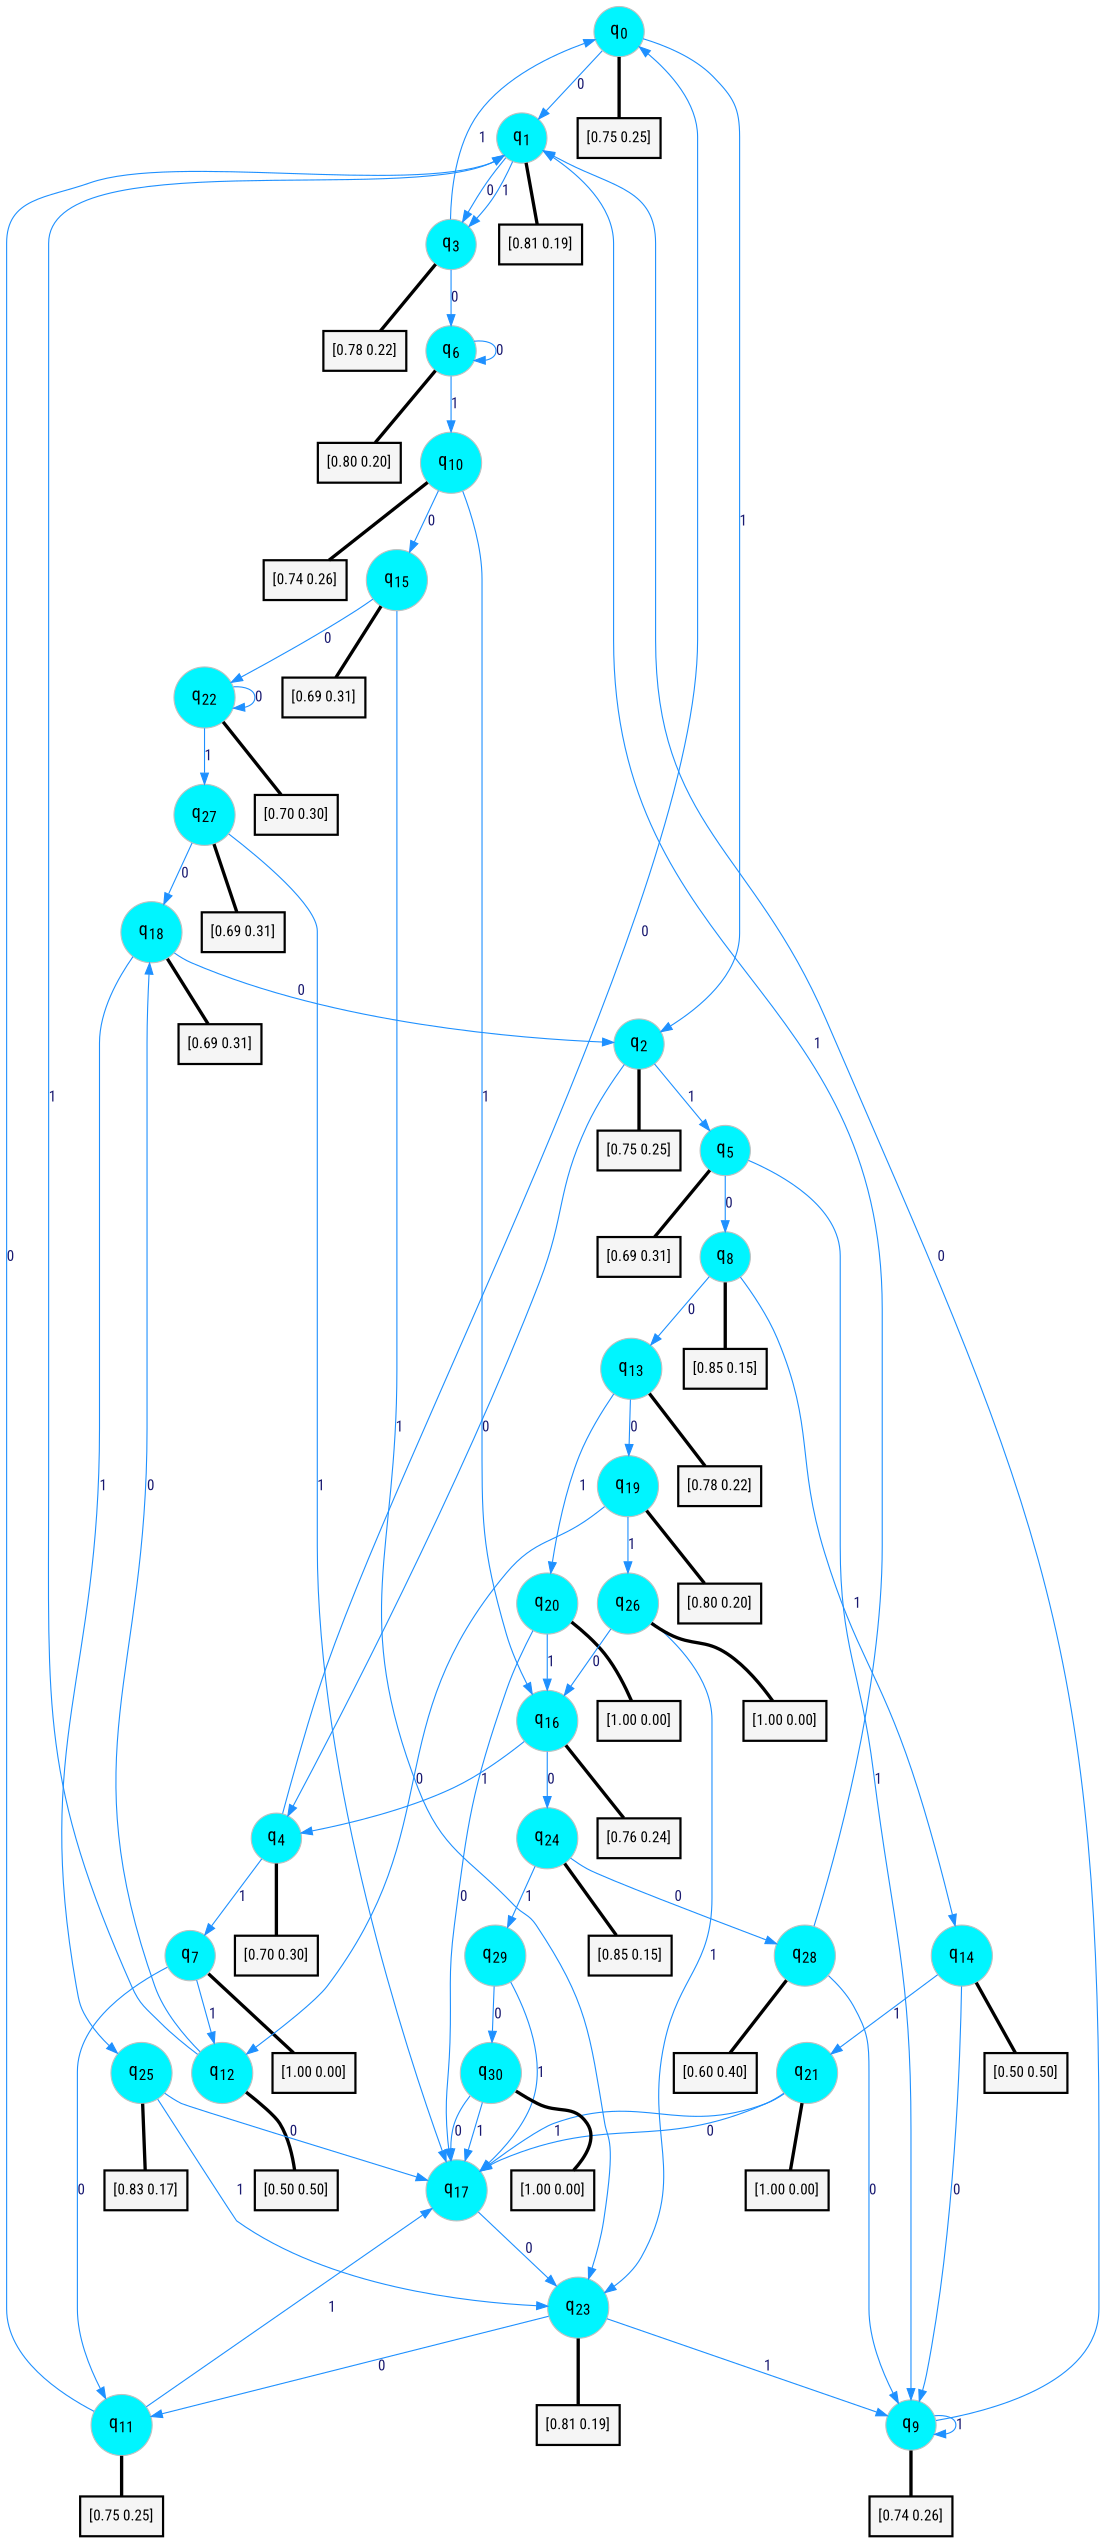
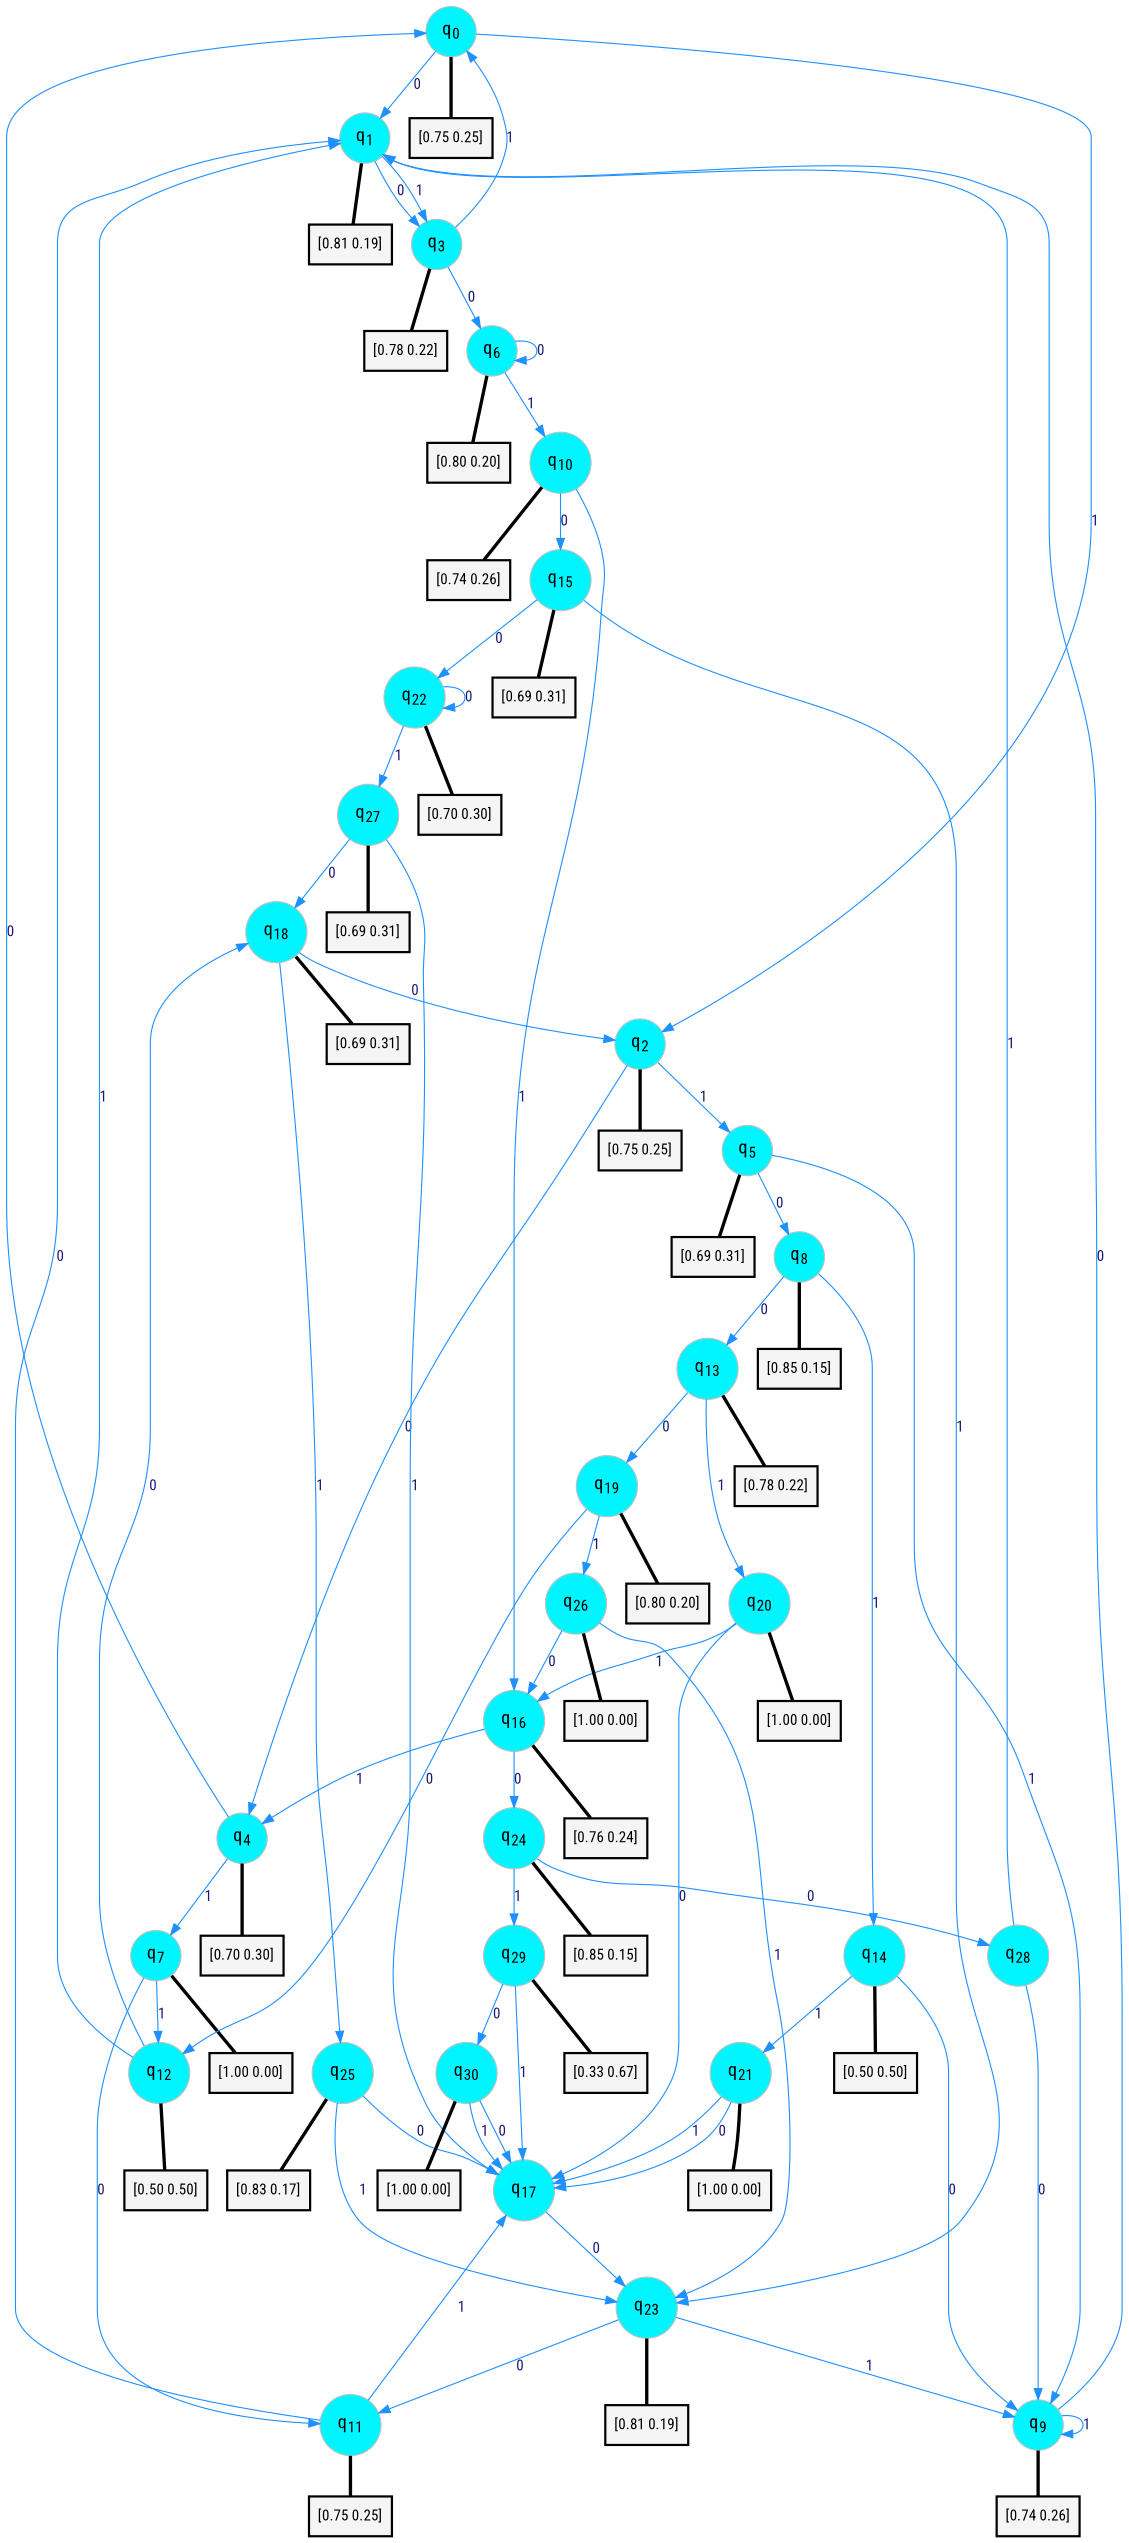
  digraph {
    fontname="Roboto Condensed"
    rankdir=TD
    node [color=gray fillcolor=turquoise1 fontcolor=black fontname="Roboto Condensed" fontsize=16 fontweight=bold shape=circle style=filled]
    edge [arrowsize=1 color=dodgerblue1 fontcolor=midnightblue fontname="Roboto Condensed" fontweight=bold penwidth=1 style=solid weight=20]
    n1 [label=<q<SUB>0</SUB>>]
    n2 [label=<q<SUB>1</SUB>>]
    n3 [label=<q<SUB>2</SUB>>]
    n4 [color=black fillcolor=whitesmoke fontsize=14 label="[0.75 0.25]" penwidth=2 shape=box]
    n5 [label=<q<SUB>3</SUB>>]
    n6 [color=black fillcolor=whitesmoke fontsize=14 label="[0.81 0.19]" penwidth=2 shape=box]
    n7 [label=<q<SUB>4</SUB>>]
    n8 [label=<q<SUB>5</SUB>>]
    n9 [color=black fillcolor=whitesmoke fontsize=14 label="[0.75 0.25]" penwidth=2 shape=box]
    n10 [label=<q<SUB>6</SUB>>]
    n11 [color=black fillcolor=whitesmoke fontsize=14 label="[0.78 0.22]" penwidth=2 shape=box]
    n12 [label=<q<SUB>7</SUB>>]
    n13 [color=black fillcolor=whitesmoke fontsize=14 label="[0.70 0.30]" penwidth=2 shape=box]
    n14 [label=<q<SUB>8</SUB>>]
    n15 [label=<q<SUB>9</SUB>>]
    n16 [color=black fillcolor=whitesmoke fontsize=14 label="[0.69 0.31]" penwidth=2 shape=box]
    n17 [label=<q<SUB>10</SUB>>]
    n18 [color=black fillcolor=whitesmoke fontsize=14 label="[0.80 0.20]" penwidth=2 shape=box]
    n19 [label=<q<SUB>11</SUB>>]
    n20 [label=<q<SUB>12</SUB>>]
    n21 [color=black fillcolor=whitesmoke fontsize=14 label="[1.00 0.00]" penwidth=2 shape=box]
    n22 [label=<q<SUB>13</SUB>>]
    n23 [label=<q<SUB>14</SUB>>]
    n24 [color=black fillcolor=whitesmoke fontsize=14 label="[0.85 0.15]" penwidth=2 shape=box]
    n25 [color=black fillcolor=whitesmoke fontsize=14 label="[0.74 0.26]" penwidth=2 shape=box]
    n26 [label=<q<SUB>15</SUB>>]
    n27 [label=<q<SUB>16</SUB>>]
    n28 [color=black fillcolor=whitesmoke fontsize=14 label="[0.74 0.26]" penwidth=2 shape=box]
    n29 [label=<q<SUB>17</SUB>>]
    n30 [color=black fillcolor=whitesmoke fontsize=14 label="[0.75 0.25]" penwidth=2 shape=box]
    n31 [label=<q<SUB>18</SUB>>]
    n32 [color=black fillcolor=whitesmoke fontsize=14 label="[0.50 0.50]" penwidth=2 shape=box]
    n33 [label=<q<SUB>19</SUB>>]
    n34 [label=<q<SUB>20</SUB>>]
    n35 [color=black fillcolor=whitesmoke fontsize=14 label="[0.78 0.22]" penwidth=2 shape=box]
    n36 [label=<q<SUB>21</SUB>>]
    n37 [color=black fillcolor=whitesmoke fontsize=14 label="[0.50 0.50]" penwidth=2 shape=box]
    n38 [label=<q<SUB>22</SUB>>]
    n39 [label=<q<SUB>23</SUB>>]
    n40 [color=black fillcolor=whitesmoke fontsize=14 label="[0.69 0.31]" penwidth=2 shape=box]
    n41 [label=<q<SUB>24</SUB>>]
    n42 [color=black fillcolor=whitesmoke fontsize=14 label="[0.76 0.24]" penwidth=2 shape=box]
    n43 [label=<q<SUB>25</SUB>>]
    n44 [color=black fillcolor=whitesmoke fontsize=14 label="[0.69 0.31]" penwidth=2 shape=box]
    n45 [label=<q<SUB>26</SUB>>]
    n46 [color=black fillcolor=whitesmoke fontsize=14 label="[0.80 0.20]" penwidth=2 shape=box]
    n47 [color=black fillcolor=whitesmoke fontsize=14 label="[1.00 0.00]" penwidth=2 shape=box]
    n48 [color=black fillcolor=whitesmoke fontsize=14 label="[1.00 0.00]" penwidth=2 shape=box]
    n49 [label=<q<SUB>27</SUB>>]
    n50 [color=black fillcolor=whitesmoke fontsize=14 label="[0.70 0.30]" penwidth=2 shape=box]
    n51 [color=black fillcolor=whitesmoke fontsize=14 label="[0.81 0.19]" penwidth=2 shape=box]
    n52 [label=<q<SUB>28</SUB>>]
    n53 [label=<q<SUB>29</SUB>>]
    n54 [color=black fillcolor=whitesmoke fontsize=14 label="[0.85 0.15]" penwidth=2 shape=box]
    n55 [color=black fillcolor=whitesmoke fontsize=14 label="[0.83 0.17]" penwidth=2 shape=box]
    n56 [color=black fillcolor=whitesmoke fontsize=14 label="[1.00 0.00]" penwidth=2 shape=box]
    n57 [color=black fillcolor=whitesmoke fontsize=14 label="[0.69 0.31]" penwidth=2 shape=box]
-   n58 [color=black fillcolor=whitesmoke fontsize=14 label="[0.60 0.40]" penwidth=2 shape=box]
    n59 [label=<q<SUB>30</SUB>>]
+   n60 [color=black fillcolor=whitesmoke fontsize=14 label="[0.33 0.67]" penwidth=2 shape=box]
    n61 [color=black fillcolor=whitesmoke fontsize=14 label="[1.00 0.00]" penwidth=2 shape=box]
    n1 -> n2 [label=0]
    n1 -> n3 [label=1]
    n1 -> n4 [arrowhead=none color=black penwidth=3]
    n2 -> n5 [label=0]
    n2 -> n5 [label=1]
    n2 -> n6 [arrowhead=none color=black penwidth=3]
    n3 -> n7 [label=0]
    n3 -> n8 [label=1]
    n3 -> n9 [arrowhead=none color=black penwidth=3]
    n5 -> n1 [label=1]
    n5 -> n10 [label=0]
    n5 -> n11 [arrowhead=none color=black penwidth=3]
    n7 -> n1 [label=0]
    n7 -> n12 [label=1]
    n7 -> n13 [arrowhead=none color=black penwidth=3]
    n8 -> n14 [label=0]
    n8 -> n15 [label=1]
    n8 -> n16 [arrowhead=none color=black penwidth=3]
    n10 -> n10 [label=0]
    n10 -> n17 [label=1]
    n10 -> n18 [arrowhead=none color=black penwidth=3]
    n12 -> n19 [label=0]
    n12 -> n20 [label=1]
    n12 -> n21 [arrowhead=none color=black penwidth=3]
    n14 -> n22 [label=0]
    n14 -> n23 [label=1]
    n14 -> n24 [arrowhead=none color=black penwidth=3]
    n15 -> n2 [label=0]
    n15 -> n15 [label=1]
    n15 -> n25 [arrowhead=none color=black penwidth=3]
    n17 -> n26 [label=0]
    n17 -> n27 [label=1]
    n17 -> n28 [arrowhead=none color=black penwidth=3]
    n19 -> n2 [label=0]
    n19 -> n29 [label=1]
    n19 -> n30 [arrowhead=none color=black penwidth=3]
    n20 -> n2 [label=1]
    n20 -> n31 [label=0]
    n20 -> n32 [arrowhead=none color=black penwidth=3]
    n22 -> n33 [label=0]
    n22 -> n34 [label=1]
    n22 -> n35 [arrowhead=none color=black penwidth=3]
    n23 -> n15 [label=0]
    n23 -> n36 [label=1]
    n23 -> n37 [arrowhead=none color=black penwidth=3]
    n26 -> n38 [label=0]
    n26 -> n39 [label=1]
    n26 -> n40 [arrowhead=none color=black penwidth=3]
    n27 -> n7 [label=1]
    n27 -> n41 [label=0]
    n27 -> n42 [arrowhead=none color=black penwidth=3]
    n29 -> n39 [label=0]
    n31 -> n3 [label=0]
    n31 -> n43 [label=1]
    n31 -> n44 [arrowhead=none color=black penwidth=3]
    n33 -> n20 [label=0]
    n33 -> n45 [label=1]
    n33 -> n46 [arrowhead=none color=black penwidth=3]
    n34 -> n27 [label=1]
    n34 -> n29 [label=0]
    n34 -> n47 [arrowhead=none color=black penwidth=3]
    n36 -> n29 [label=0]
    n36 -> n29 [label=1]
    n36 -> n48 [arrowhead=none color=black penwidth=3]
    n38 -> n38 [label=0]
    n38 -> n49 [label=1]
    n38 -> n50 [arrowhead=none color=black penwidth=3]
    n39 -> n15 [label=1]
    n39 -> n19 [label=0]
    n39 -> n51 [arrowhead=none color=black penwidth=3]
    n41 -> n52 [label=0]
    n41 -> n53 [label=1]
    n41 -> n54 [arrowhead=none color=black penwidth=3]
    n43 -> n29 [label=0]
    n43 -> n39 [label=1]
    n43 -> n55 [arrowhead=none color=black penwidth=3]
    n45 -> n27 [label=0]
    n45 -> n39 [label=1]
    n45 -> n56 [arrowhead=none color=black penwidth=3]
    n49 -> n29 [label=1]
    n49 -> n31 [label=0]
    n49 -> n57 [arrowhead=none color=black penwidth=3]
    n52 -> n2 [label=1]
    n52 -> n15 [label=0]
-   n52 -> n58 [arrowhead=none color=black penwidth=3]
    n53 -> n29 [label=1]
    n53 -> n59 [label=0]
+   n53 -> n60 [arrowhead=none color=black penwidth=3]
    n59 -> n29 [label=0]
    n59 -> n29 [label=1]
    n59 -> n61 [arrowhead=none color=black penwidth=3]
  }
